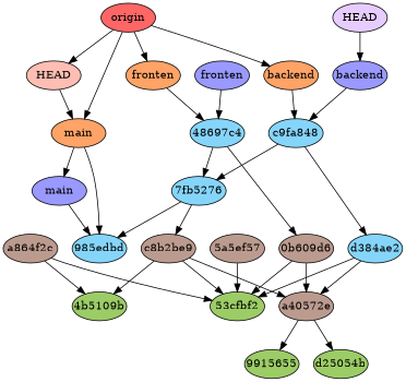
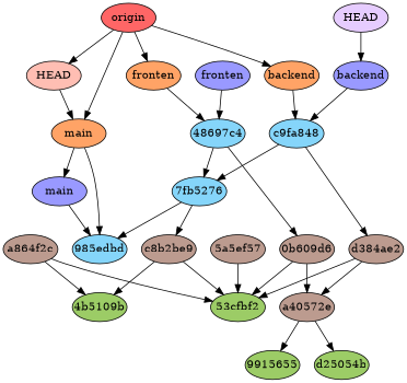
  digraph {
    node [fillcolor="#bc9b8f" fixedsize=true style=filled]
    n1 [fillcolor="#9ccc66" label="4b5109b" width=0.95]
    n2 [fillcolor="#9ccc66" label="53cfbf2" width=0.95]
    n3 [fillcolor="#9ccc66" label=9915655 width=0.95]
    n4 [fillcolor="#9ccc66" label=d25054b width=0.95]
    n5 [label="0b609d6" width=0.95]
    n6 [label=a40572e width=0.95]
    n7 [label="5a5ef57" width=0.95]
    n8 [label=a864f2c width=0.95]
    n9 [label=c8b2be9 width=0.95]
-   n10 [fillcolor="#85d5fa" label=d384ae2 width=0.95]
+   n10 [label=d384ae2 width=0.95]
    n11 [fillcolor="#85d5fa" label="48697c4" width=0.95]
    n12 [fillcolor="#85d5fa" label="7fb5276" width=0.95]
    n13 [fillcolor="#85d5fa" label="985edbd" width=0.95]
    n14 [fillcolor="#85d5fa" label=c9fa848 width=0.95]
    n15 [fillcolor="#9999ff" label=backend width=0.95]
    n16 [fillcolor="#9999ff" label=fronten width=0.95]
    n17 [fillcolor="#9999ff" label=main width=0.95]
    n18 [fillcolor="#e6ccff" label=HEAD width=0.95]
    n19 [fillcolor="#ffa366" label=backend width=0.95]
    n20 [fillcolor="#ffa366" label=fronten width=0.95]
    n21 [fillcolor="#ffa366" label=main width=0.95]
    n22 [fillcolor="#ffbeb3" label=HEAD width=0.95]
    n23 [fillcolor="#ff6666" label=origin width=0.95]
    n5 -> n2
    n5 -> n6
    n6 -> n3
    n6 -> n4
    n7 -> n2
    n8 -> n1
    n8 -> n2
    n9 -> n1
    n9 -> n2
-   n9 -> n6
    n10 -> n2
    n10 -> n6
    n11 -> n5
    n11 -> n12
    n12 -> n9
    n12 -> n13
    n14 -> n10
    n14 -> n12
    n15 -> n14
    n16 -> n11
    n17 -> n13
    n18 -> n15
    n19 -> n14
    n20 -> n11
    n21 -> n13
    n21 -> n17
    n22 -> n21
    n23 -> n19
    n23 -> n20
    n23 -> n21
    n23 -> n22
  }
